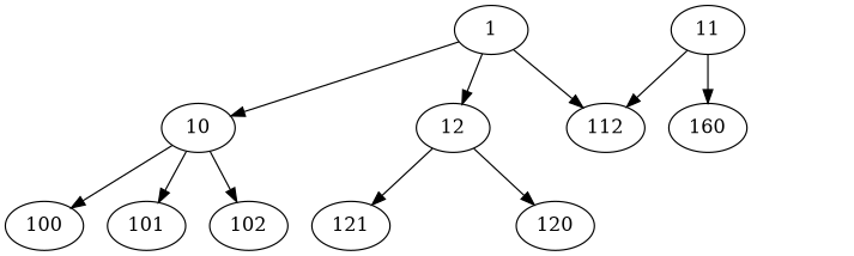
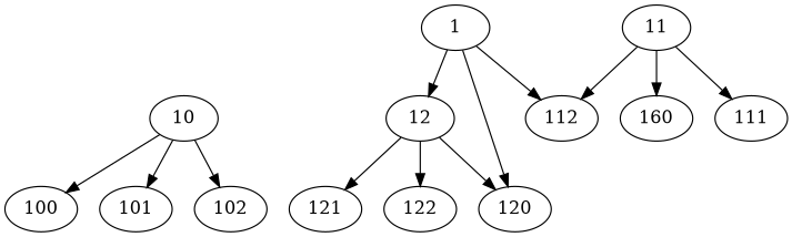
  strict digraph {
    1
    10
    12
    112
    100
    101
    102
    n8 [label=160]
    11
+   111
    120
    121
-   1 -> 10
+   122
+   1 -> 120
    1 -> 12
    1 -> 112
    10 -> 100
    10 -> 101
    10 -> 102
    12 -> 120
    12 -> 121
+   12 -> 122
    11 -> 112
    11 -> n8
+   11 -> 111
  }
